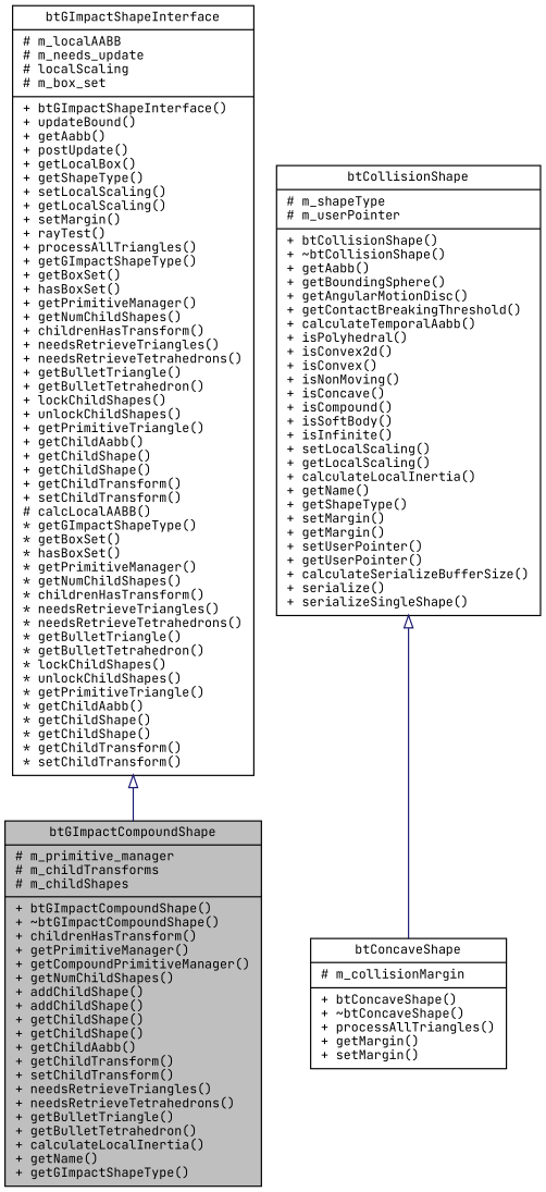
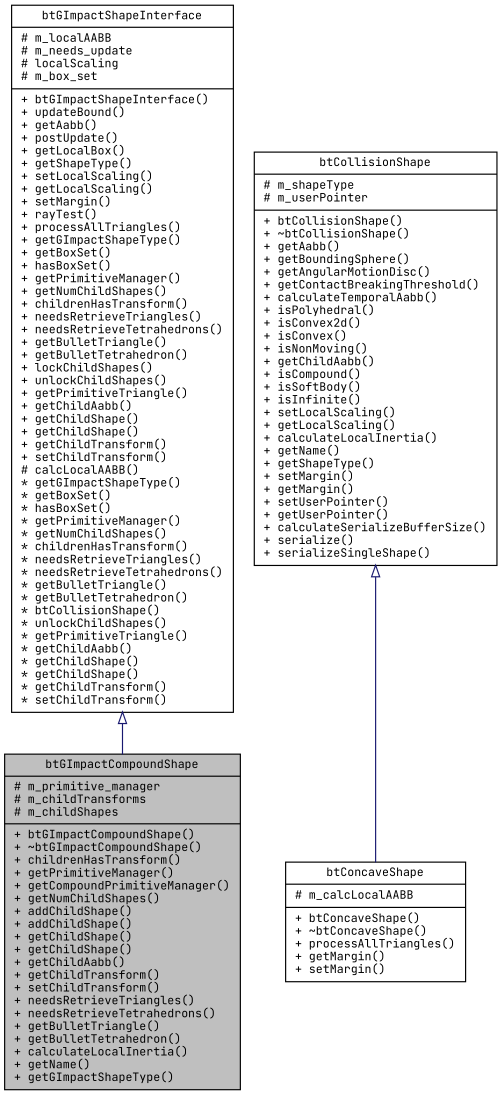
  digraph {
    fontname="JetBrains Mono"
    node [color=black fillcolor=white fontname="JetBrains Mono" fontsize=10 shape=record style=filled]
    edge [arrowtail=empty color=midnightblue dir=back fontname="JetBrains Mono" fontsize=10 labelfontname=Helvetica labelfontsize=10 style=solid]
    n1 [fillcolor=grey75 fontcolor=black height=0.2 label="{btGImpactCompoundShape\n|# m_primitive_manager\l# m_childTransforms\l# m_childShapes\l|+ btGImpactCompoundShape()\l+ ~btGImpactCompoundShape()\l+ childrenHasTransform()\l+ getPrimitiveManager()\l+ getCompoundPrimitiveManager()\l+ getNumChildShapes()\l+ addChildShape()\l+ addChildShape()\l+ getChildShape()\l+ getChildShape()\l+ getChildAabb()\l+ getChildTransform()\l+ setChildTransform()\l+ needsRetrieveTriangles()\l+ needsRetrieveTetrahedrons()\l+ getBulletTriangle()\l+ getBulletTetrahedron()\l+ calculateLocalInertia()\l+ getName()\l+ getGImpactShapeType()\l}" width=0.4]
-   n2 [height=0.2 label="{btGImpactShapeInterface\n|# m_localAABB\l# m_needs_update\l# localScaling\l# m_box_set\l|+ btGImpactShapeInterface()\l+ updateBound()\l+ getAabb()\l+ postUpdate()\l+ getLocalBox()\l+ getShapeType()\l+ setLocalScaling()\l+ getLocalScaling()\l+ setMargin()\l+ rayTest()\l+ processAllTriangles()\l+ getGImpactShapeType()\l+ getBoxSet()\l+ hasBoxSet()\l+ getPrimitiveManager()\l+ getNumChildShapes()\l+ childrenHasTransform()\l+ needsRetrieveTriangles()\l+ needsRetrieveTetrahedrons()\l+ getBulletTriangle()\l+ getBulletTetrahedron()\l+ lockChildShapes()\l+ unlockChildShapes()\l+ getPrimitiveTriangle()\l+ getChildAabb()\l+ getChildShape()\l+ getChildShape()\l+ getChildTransform()\l+ setChildTransform()\l# calcLocalAABB()\l* getGImpactShapeType()\l* getBoxSet()\l* hasBoxSet()\l* getPrimitiveManager()\l* getNumChildShapes()\l* childrenHasTransform()\l* needsRetrieveTriangles()\l* needsRetrieveTetrahedrons()\l* getBulletTriangle()\l* getBulletTetrahedron()\l* lockChildShapes()\l* unlockChildShapes()\l* getPrimitiveTriangle()\l* getChildAabb()\l* getChildShape()\l* getChildShape()\l* getChildTransform()\l* setChildTransform()\l}" width=0.4]
-   n3 [height=0.2 label="{btConcaveShape\n|# m_collisionMargin\l|+ btConcaveShape()\l+ ~btConcaveShape()\l+ processAllTriangles()\l+ getMargin()\l+ setMargin()\l}" width=0.4]
-   n4 [height=0.2 label="{btCollisionShape\n|# m_shapeType\l# m_userPointer\l|+ btCollisionShape()\l+ ~btCollisionShape()\l+ getAabb()\l+ getBoundingSphere()\l+ getAngularMotionDisc()\l+ getContactBreakingThreshold()\l+ calculateTemporalAabb()\l+ isPolyhedral()\l+ isConvex2d()\l+ isConvex()\l+ isNonMoving()\l+ isConcave()\l+ isCompound()\l+ isSoftBody()\l+ isInfinite()\l+ setLocalScaling()\l+ getLocalScaling()\l+ calculateLocalInertia()\l+ getName()\l+ getShapeType()\l+ setMargin()\l+ getMargin()\l+ setUserPointer()\l+ getUserPointer()\l+ calculateSerializeBufferSize()\l+ serialize()\l+ serializeSingleShape()\l}" width=0.4]
+   n2 [height=0.2 label="{btGImpactShapeInterface\n|# m_localAABB\l# m_needs_update\l# localScaling\l# m_box_set\l|+ btGImpactShapeInterface()\l+ updateBound()\l+ getAabb()\l+ postUpdate()\l+ getLocalBox()\l+ getShapeType()\l+ setLocalScaling()\l+ getLocalScaling()\l+ setMargin()\l+ rayTest()\l+ processAllTriangles()\l+ getGImpactShapeType()\l+ getBoxSet()\l+ hasBoxSet()\l+ getPrimitiveManager()\l+ getNumChildShapes()\l+ childrenHasTransform()\l+ needsRetrieveTriangles()\l+ needsRetrieveTetrahedrons()\l+ getBulletTriangle()\l+ getBulletTetrahedron()\l+ lockChildShapes()\l+ unlockChildShapes()\l+ getPrimitiveTriangle()\l+ getChildAabb()\l+ getChildShape()\l+ getChildShape()\l+ getChildTransform()\l+ setChildTransform()\l# calcLocalAABB()\l* getGImpactShapeType()\l* getBoxSet()\l* hasBoxSet()\l* getPrimitiveManager()\l* getNumChildShapes()\l* childrenHasTransform()\l* needsRetrieveTriangles()\l* needsRetrieveTetrahedrons()\l* getBulletTriangle()\l* getBulletTetrahedron()\l* btCollisionShape()\l* unlockChildShapes()\l* getPrimitiveTriangle()\l* getChildAabb()\l* getChildShape()\l* getChildShape()\l* getChildTransform()\l* setChildTransform()\l}" width=0.4]
+   n3 [height=0.2 label="{btConcaveShape\n|# m_calcLocalAABB\l|+ btConcaveShape()\l+ ~btConcaveShape()\l+ processAllTriangles()\l+ getMargin()\l+ setMargin()\l}" width=0.4]
+   n4 [height=0.2 label="{btCollisionShape\n|# m_shapeType\l# m_userPointer\l|+ btCollisionShape()\l+ ~btCollisionShape()\l+ getAabb()\l+ getBoundingSphere()\l+ getAngularMotionDisc()\l+ getContactBreakingThreshold()\l+ calculateTemporalAabb()\l+ isPolyhedral()\l+ isConvex2d()\l+ isConvex()\l+ isNonMoving()\l+ getChildAabb()\l+ isCompound()\l+ isSoftBody()\l+ isInfinite()\l+ setLocalScaling()\l+ getLocalScaling()\l+ calculateLocalInertia()\l+ getName()\l+ getShapeType()\l+ setMargin()\l+ getMargin()\l+ setUserPointer()\l+ getUserPointer()\l+ calculateSerializeBufferSize()\l+ serialize()\l+ serializeSingleShape()\l}" width=0.4]
    n2 -> n1
    n4 -> n3
  }
